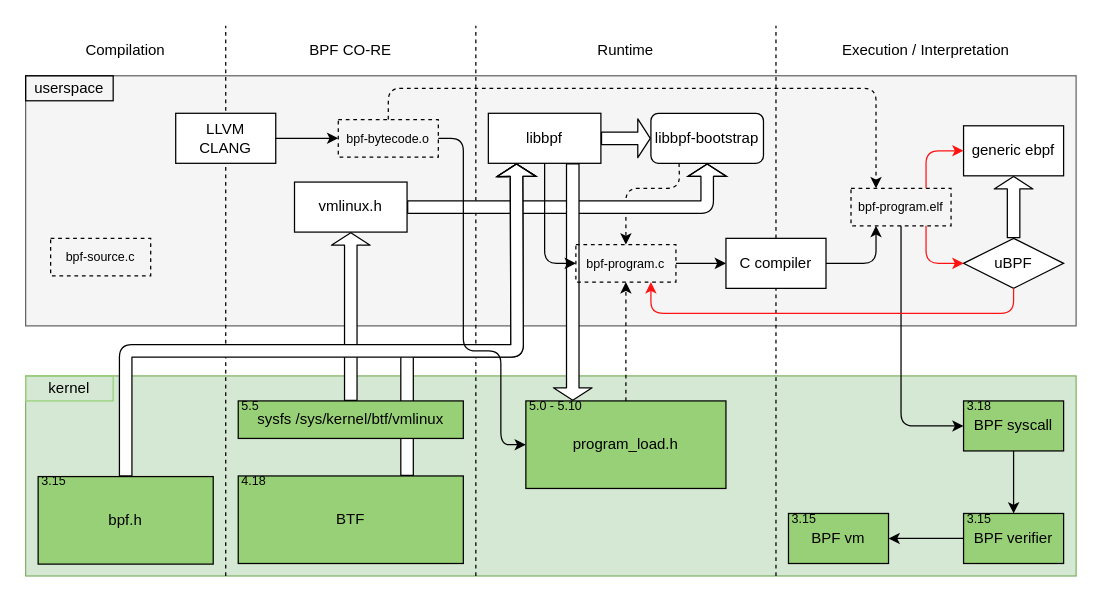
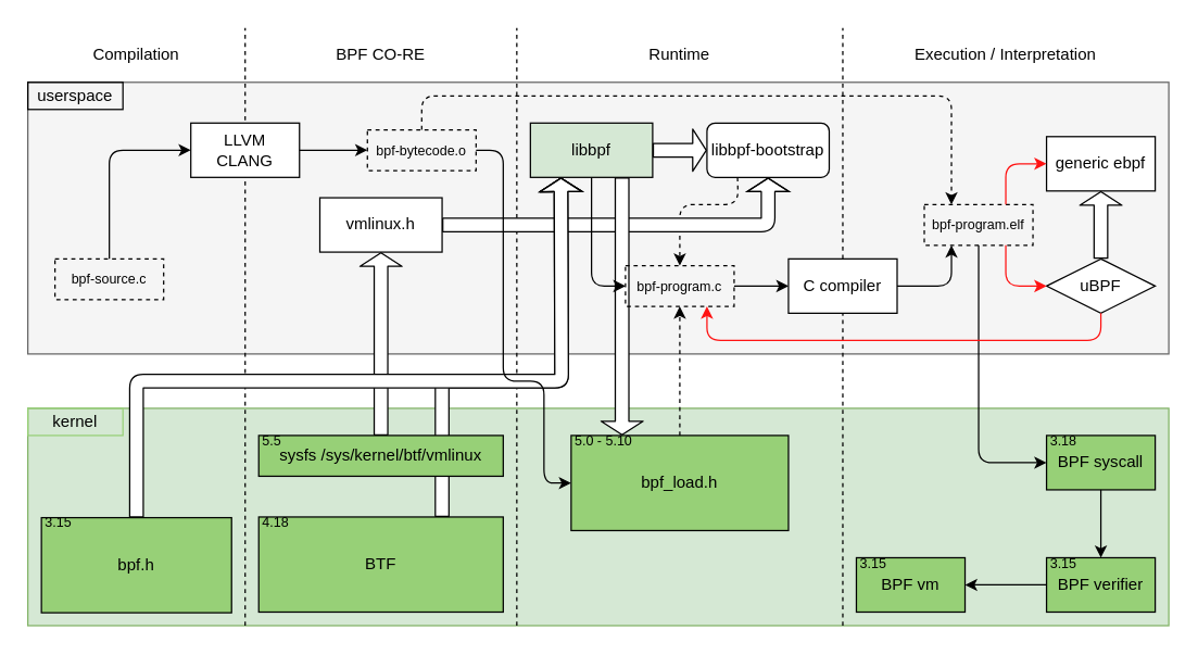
  <mxCell id="0" />
  <mxCell id="1" parent="0" />
  <mxCell id="2" value="" style="rounded=0;whiteSpace=wrap;html=1;fillColor=#f5f5f5;strokeColor=#666666;fontColor=#333333;" vertex="1" parent="1"><mxGeometry x="20" width="840" height="200" as="geometry" y="60" /></mxCell>
  <mxCell id="3" value="" style="rounded=0;whiteSpace=wrap;html=1;fillColor=#d5e8d4;strokeColor=#82b366;" vertex="1" parent="1"><mxGeometry x="20" y="300" width="840" height="160" as="geometry" /></mxCell>
  <mxCell id="4" value="" style="endArrow=none;dashed=1;html=1;" edge="1" parent="1"><mxGeometry width="50" height="50" relative="1" as="geometry"><mxPoint x="180" y="460" as="sourcePoint" /><mxPoint x="180" y="20" as="targetPoint" /></mxGeometry></mxCell>
  <mxCell id="5" value="Compilation" style="text;html=1;strokeColor=none;fillColor=none;align=center;verticalAlign=middle;whiteSpace=wrap;rounded=0;" vertex="1" parent="1"><mxGeometry x="20" y="30" width="160" height="20" as="geometry" /></mxCell>
  <mxCell id="6" value="" style="endArrow=none;dashed=1;html=1;" edge="1" parent="1"><mxGeometry width="50" height="50" relative="1" as="geometry"><mxPoint x="380" y="460" as="sourcePoint" /><mxPoint x="380" y="20" as="targetPoint" /></mxGeometry></mxCell>
  <mxCell id="7" value="BPF CO-RE" style="text;html=1;strokeColor=none;fillColor=none;align=center;verticalAlign=middle;whiteSpace=wrap;rounded=0;" vertex="1" parent="1"><mxGeometry x="180" y="30" width="200" height="20" as="geometry" /></mxCell>
  <mxCell id="8" value="" style="endArrow=none;dashed=1;html=1;" edge="1" parent="1"><mxGeometry width="50" height="50" relative="1" as="geometry"><mxPoint x="620" y="460" as="sourcePoint" /><mxPoint x="620" y="20" as="targetPoint" /></mxGeometry></mxCell>
  <mxCell id="9" value="Runtime" style="text;html=1;strokeColor=none;fillColor=none;align=center;verticalAlign=middle;whiteSpace=wrap;rounded=0;" vertex="1" parent="1"><mxGeometry x="380" y="30" width="240" height="20" as="geometry" /></mxCell>
  <mxCell id="10" value="Execution / Interpretation" style="text;html=1;strokeColor=none;fillColor=none;align=center;verticalAlign=middle;whiteSpace=wrap;rounded=0;" vertex="1" parent="1"><mxGeometry x="620" y="30" width="240" height="20" as="geometry" /></mxCell>
  <mxCell id="11" value="userspace" style="text;html=1;fillColor=none;align=center;verticalAlign=middle;whiteSpace=wrap;rounded=0;strokeColor=#000000;" vertex="1" parent="1"><mxGeometry x="20" width="70" height="20" as="geometry" y="60" /></mxCell>
  <mxCell id="12" value="kernel" style="text;html=1;fillColor=none;align=center;verticalAlign=middle;whiteSpace=wrap;rounded=0;strokeColor=#97D077;" vertex="1" parent="1"><mxGeometry x="20" y="300" width="70" height="20" as="geometry" /></mxCell>
  <mxCell id="13" value="&lt;div&gt;LLVM &lt;br&gt;&lt;/div&gt;&lt;div&gt;CLANG&lt;/div&gt;" style="rounded=0;whiteSpace=wrap;html=1;" vertex="1" parent="1"><mxGeometry x="140" y="90" width="80" height="40" as="geometry" /></mxCell>
  <mxCell id="14" value="uBPF" style="rhombus;whiteSpace=wrap;html=1;" vertex="1" parent="1"><mxGeometry x="770" y="190" width="80" height="40" as="geometry" /></mxCell>
  <mxCell id="15" value="generic ebpf" style="rounded=0;whiteSpace=wrap;html=1;" vertex="1" parent="1"><mxGeometry x="770" y="100" width="80" height="40" as="geometry" /></mxCell>
  <mxCell id="16" value="" style="shape=flexArrow;endArrow=classic;html=1;fillColor=#ffffff;exitX=0.5;exitY=0;exitDx=0;exitDy=0;entryX=0.5;entryY=1;entryDx=0;entryDy=0;endSize=3;startSize=3;" edge="1" parent="1" source="14" target="15"><mxGeometry width="50" height="50" relative="1" as="geometry"><mxPoint x="860" y="270" as="sourcePoint" /><mxPoint x="910" y="220" as="targetPoint" /></mxGeometry></mxCell>
  <mxCell id="17" value="" style="group;fontSize=12;" vertex="1" connectable="0" parent="1"><mxGeometry x="770" y="320" width="80" height="40" as="geometry" /></mxCell>
  <mxCell id="18" value="" style="group" vertex="1" connectable="0" parent="17"><mxGeometry width="80" height="40" as="geometry" /></mxCell>
  <mxCell id="19" value="BPF syscall" style="rounded=0;whiteSpace=wrap;html=1;fillColor=#97D077;" vertex="1" parent="18"><mxGeometry width="80" height="40" as="geometry" /></mxCell>
  <mxCell id="20" value="3.18" style="rounded=0;whiteSpace=wrap;html=1;gradientColor=none;strokeColor=none;fillColor=none;fontSize=10;spacing=0;spacingTop=-4;align=left;spacingLeft=3;" vertex="1" parent="18"><mxGeometry width="30" height="11" as="geometry" /></mxCell>
- <mxCell id="21" value="libbpf" style="rounded=0;whiteSpace=wrap;html=1;" vertex="1" parent="1"><mxGeometry x="390" y="90" width="90" height="40" as="geometry" /></mxCell>
+ <mxCell id="21" value="libbpf" style="rounded=0;whiteSpace=wrap;html=1;fillColor=#d5e8d4;" vertex="1" parent="1"><mxGeometry x="390" y="90" width="90" height="40" as="geometry" /></mxCell>
  <mxCell id="22" value="libbpf-bootstrap" style="whiteSpace=wrap;html=1;rounded=1;" vertex="1" parent="1"><mxGeometry x="520" y="90" width="90" height="40" as="geometry" /></mxCell>
  <mxCell id="23" value="" style="group;fontSize=12;" vertex="1" connectable="0" parent="1"><mxGeometry x="420" y="320" width="160" height="70" as="geometry" /></mxCell>
  <mxCell id="24" value="" style="group" vertex="1" connectable="0" parent="23"><mxGeometry width="160" height="70" as="geometry" /></mxCell>
- <mxCell id="25" value="program_load.h" style="rounded=0;whiteSpace=wrap;html=1;fillColor=#97D077;" vertex="1" parent="24"><mxGeometry width="160" height="70" as="geometry" /></mxCell>
+ <mxCell id="25" value="bpf_load.h" style="rounded=0;whiteSpace=wrap;html=1;fillColor=#97D077;" vertex="1" parent="24"><mxGeometry width="160" height="70" as="geometry" /></mxCell>
  <mxCell id="26" value="5.0 - 5.10 " style="rounded=0;whiteSpace=wrap;html=1;gradientColor=none;strokeColor=none;fillColor=none;fontSize=10;spacing=0;spacingTop=-4;align=left;spacingLeft=3;" vertex="1" parent="24"><mxGeometry width="50" height="11" as="geometry" /></mxCell>
  <mxCell id="27" value="" style="shape=flexArrow;endArrow=classic;html=1;fillColor=#ffffff;fontSize=10;exitX=1;exitY=0.5;exitDx=0;exitDy=0;entryX=0;entryY=0.5;entryDx=0;entryDy=0;endSize=3;" edge="1" parent="1" source="21" target="22"><mxGeometry width="50" height="50" relative="1" as="geometry"><mxPoint x="540" y="230" as="sourcePoint" /><mxPoint x="590" y="180" as="targetPoint" /></mxGeometry></mxCell>
  <mxCell id="28" value="" style="group;fontSize=12;" vertex="1" connectable="0" parent="1"><mxGeometry x="190" y="380" width="180" height="70" as="geometry" /></mxCell>
  <mxCell id="29" value="" style="group" vertex="1" connectable="0" parent="28"><mxGeometry width="180" height="70" as="geometry" /></mxCell>
  <mxCell id="30" value="BTF" style="rounded=0;whiteSpace=wrap;html=1;fillColor=#97D077;" vertex="1" parent="29"><mxGeometry width="180" height="70" as="geometry" /></mxCell>
  <mxCell id="31" value="4.18" style="rounded=0;whiteSpace=wrap;html=1;gradientColor=none;strokeColor=none;fillColor=none;fontSize=10;spacing=0;spacingTop=-4;align=left;spacingLeft=3;" vertex="1" parent="29"><mxGeometry width="33.75" height="11" as="geometry" /></mxCell>
  <mxCell id="32" value="vmlinux.h" style="rounded=0;whiteSpace=wrap;html=1;" vertex="1" parent="1"><mxGeometry x="235" y="145" width="90" height="40" as="geometry" /></mxCell>
  <mxCell id="33" value="" style="shape=flexArrow;endArrow=classic;html=1;fillColor=#ffffff;fontSize=10;exitX=0.5;exitY=0;exitDx=0;exitDy=0;entryX=0.5;entryY=1;entryDx=0;entryDy=0;width=10;endSize=3;" edge="1" parent="1" source="54" target="32"><mxGeometry width="50" height="50" relative="1" as="geometry"><mxPoint x="130" y="270" as="sourcePoint" /><mxPoint x="180" y="220" as="targetPoint" /></mxGeometry></mxCell>
  <mxCell id="34" value="" style="group;fontSize=12;" vertex="1" connectable="0" parent="1"><mxGeometry x="770" y="410" width="80" height="40" as="geometry" /></mxCell>
  <mxCell id="35" value="" style="group" vertex="1" connectable="0" parent="34"><mxGeometry width="80" height="40" as="geometry" /></mxCell>
  <mxCell id="36" value="BPF verifier" style="rounded=0;whiteSpace=wrap;html=1;fillColor=#97D077;" vertex="1" parent="35"><mxGeometry width="80" height="40" as="geometry" /></mxCell>
  <mxCell id="37" value="3.15" style="rounded=0;whiteSpace=wrap;html=1;gradientColor=none;strokeColor=none;fillColor=none;fontSize=10;spacing=0;spacingTop=-4;align=left;spacingLeft=3;" vertex="1" parent="35"><mxGeometry width="30" height="11" as="geometry" /></mxCell>
  <mxCell id="38" value="" style="group;fontSize=12;" vertex="1" connectable="0" parent="1"><mxGeometry x="630" y="410" width="80" height="40" as="geometry" /></mxCell>
  <mxCell id="39" value="" style="group" vertex="1" connectable="0" parent="38"><mxGeometry width="80" height="40" as="geometry" /></mxCell>
  <mxCell id="40" value="BPF vm" style="rounded=0;whiteSpace=wrap;html=1;fillColor=#97D077;" vertex="1" parent="39"><mxGeometry width="80" height="40" as="geometry" /></mxCell>
  <mxCell id="41" value="3.15" style="rounded=0;whiteSpace=wrap;html=1;gradientColor=none;strokeColor=none;fillColor=none;fontSize=10;spacing=0;spacingTop=-4;align=left;spacingLeft=3;" vertex="1" parent="39"><mxGeometry width="30" height="11" as="geometry" /></mxCell>
  <mxCell id="42" value="bpf-source.c" style="rounded=0;whiteSpace=wrap;html=1;strokeColor=#000000;fillColor=none;gradientColor=none;fontSize=10;align=center;dashed=1;" vertex="1" parent="1"><mxGeometry x="40" y="190" width="80" height="30" as="geometry" /></mxCell>
+ <mxCell id="43" value="" style="endArrow=classic;html=1;fillColor=#ffffff;fontSize=10;exitX=0.5;exitY=0;exitDx=0;exitDy=0;entryX=0;entryY=0.5;entryDx=0;entryDy=0;" edge="1" parent="1" source="42" target="13"><mxGeometry width="50" height="50" relative="1" as="geometry"><mxPoint x="60" y="180" as="sourcePoint" /><mxPoint x="110" y="130" as="targetPoint" /><Array as="points"><mxPoint x="80" y="110" /></Array></mxGeometry></mxCell>
  <mxCell id="44" value="bpf-bytecode.o" style="rounded=0;whiteSpace=wrap;html=1;strokeColor=#000000;fillColor=none;gradientColor=none;fontSize=10;align=center;dashed=1;" vertex="1" parent="1"><mxGeometry x="270" y="95" width="80" height="30" as="geometry" /></mxCell>
  <mxCell id="45" value="" style="endArrow=classic;html=1;fillColor=#ffffff;fontSize=10;exitX=1;exitY=0.5;exitDx=0;exitDy=0;entryX=0;entryY=0.5;entryDx=0;entryDy=0;" edge="1" parent="1" source="13" target="44"><mxGeometry width="50" height="50" relative="1" as="geometry"><mxPoint x="235" y="135" as="sourcePoint" /><mxPoint x="285" y="85" as="targetPoint" /></mxGeometry></mxCell>
  <mxCell id="46" value="C compiler" style="rounded=0;whiteSpace=wrap;html=1;" vertex="1" parent="1"><mxGeometry x="580" y="190" width="80" height="40" as="geometry" /></mxCell>
  <mxCell id="47" value="" style="endArrow=classic;html=1;fillColor=#ffffff;fontSize=10;exitX=0.5;exitY=0;exitDx=0;exitDy=0;entryX=0.5;entryY=1;entryDx=0;entryDy=0;dashed=1;" edge="1" parent="1" source="25" target="65"><mxGeometry width="50" height="50" relative="1" as="geometry"><mxPoint x="390" y="290" as="sourcePoint" /><mxPoint x="440" y="240" as="targetPoint" /></mxGeometry></mxCell>
  <mxCell id="48" value="" style="endArrow=classic;html=1;fillColor=#ffffff;fontSize=10;exitX=0.25;exitY=1;exitDx=0;exitDy=0;entryX=0.5;entryY=0;entryDx=0;entryDy=0;dashed=1;" edge="1" parent="1" source="22" target="65"><mxGeometry width="50" height="50" relative="1" as="geometry"><mxPoint x="460" y="200" as="sourcePoint" /><mxPoint x="510" y="150" as="targetPoint" /><Array as="points"><mxPoint x="543" y="150" /><mxPoint x="500" y="150" /></Array></mxGeometry></mxCell>
  <mxCell id="49" value="" style="shape=flexArrow;endArrow=classic;html=1;fillColor=#ffffff;fontSize=10;exitX=1;exitY=0.5;exitDx=0;exitDy=0;width=10;endSize=3;entryX=0.5;entryY=1;entryDx=0;entryDy=0;" edge="1" parent="1" source="32" target="22"><mxGeometry width="50" height="50" relative="1" as="geometry"><mxPoint x="480" y="235" as="sourcePoint" /><mxPoint x="480" y="165" as="targetPoint" /><Array as="points"><mxPoint x="565" y="165" /></Array></mxGeometry></mxCell>
  <mxCell id="50" value="" style="endArrow=classic;html=1;fillColor=#ffffff;fontSize=10;exitX=1;exitY=0.5;exitDx=0;exitDy=0;entryX=0;entryY=0.5;entryDx=0;entryDy=0;" edge="1" parent="1" source="65" target="46"><mxGeometry width="50" height="50" relative="1" as="geometry"><mxPoint x="540" y="300" as="sourcePoint" /><mxPoint x="590" y="250" as="targetPoint" /></mxGeometry></mxCell>
  <mxCell id="51" value="" style="shape=flexArrow;endArrow=classic;html=1;fillColor=#ffffff;fontSize=10;exitX=0.75;exitY=0;exitDx=0;exitDy=0;entryX=0.25;entryY=1;entryDx=0;entryDy=0;endSize=3;" edge="1" parent="1" source="30" target="21"><mxGeometry width="50" height="50" relative="1" as="geometry"><mxPoint x="330" y="320" as="sourcePoint" /><mxPoint x="380" y="270" as="targetPoint" /><Array as="points"><mxPoint x="325" y="280" /><mxPoint x="413" y="280" /></Array></mxGeometry></mxCell>
  <mxCell id="52" value="" style="group" vertex="1" connectable="0" parent="1"><mxGeometry x="190" y="320" width="180" height="40" as="geometry" /></mxCell>
  <mxCell id="53" value="" style="group" vertex="1" connectable="0" parent="52"><mxGeometry width="180" height="40" as="geometry" /></mxCell>
  <mxCell id="54" value="sysfs /sys/kernel/btf/vmlinux" style="rounded=0;whiteSpace=wrap;html=1;fillColor=#97D077;" vertex="1" parent="53"><mxGeometry width="180" height="30" as="geometry" /></mxCell>
  <mxCell id="55" value="5.5" style="rounded=0;whiteSpace=wrap;html=1;gradientColor=none;strokeColor=none;fillColor=none;fontSize=10;spacing=0;spacingTop=-4;align=left;spacingLeft=3;" vertex="1" parent="53"><mxGeometry width="33.75" height="11.429" as="geometry" /></mxCell>
  <mxCell id="56" value="bpf-program.elf" style="rounded=0;whiteSpace=wrap;html=1;strokeColor=#000000;fillColor=none;gradientColor=none;fontSize=10;align=center;dashed=1;" vertex="1" parent="1"><mxGeometry x="680" y="150" width="80" height="30" as="geometry" /></mxCell>
  <mxCell id="57" value="" style="endArrow=classic;html=1;fillColor=#ffffff;fontSize=10;exitX=1;exitY=0.5;exitDx=0;exitDy=0;entryX=0.25;entryY=1;entryDx=0;entryDy=0;" edge="1" parent="1" source="46" target="56"><mxGeometry width="50" height="50" relative="1" as="geometry"><mxPoint x="680" y="240" as="sourcePoint" /><mxPoint x="730" y="190" as="targetPoint" /><Array as="points"><mxPoint x="700" y="210" /></Array></mxGeometry></mxCell>
  <mxCell id="58" value="" style="endArrow=classic;html=1;fillColor=#ffffff;fontSize=10;exitX=0.75;exitY=1;exitDx=0;exitDy=0;entryX=0;entryY=0.5;entryDx=0;entryDy=0;strokeColor=#FF1212;" edge="1" parent="1" source="56" target="14"><mxGeometry width="50" height="50" relative="1" as="geometry"><mxPoint x="730" y="240" as="sourcePoint" /><mxPoint x="780" y="190" as="targetPoint" /><Array as="points"><mxPoint x="740" y="210" /></Array></mxGeometry></mxCell>
  <mxCell id="59" value="" style="endArrow=classic;html=1;fillColor=#ffffff;fontSize=10;exitX=0.75;exitY=0;exitDx=0;exitDy=0;entryX=0;entryY=0.5;entryDx=0;entryDy=0;strokeColor=#FF1212;" edge="1" parent="1" source="56" target="15"><mxGeometry width="50" height="50" relative="1" as="geometry"><mxPoint x="710" y="140" as="sourcePoint" /><mxPoint x="760" y="90" as="targetPoint" /><Array as="points"><mxPoint x="740" y="120" /></Array></mxGeometry></mxCell>
  <mxCell id="60" value="" style="endArrow=classic;html=1;fillColor=#ffffff;fontSize=10;exitX=0.5;exitY=1;exitDx=0;exitDy=0;entryX=0;entryY=0.5;entryDx=0;entryDy=0;" edge="1" parent="1" source="56" target="19"><mxGeometry width="50" height="50" relative="1" as="geometry"><mxPoint x="700" y="320" as="sourcePoint" /><mxPoint x="750" y="270" as="targetPoint" /><Array as="points"><mxPoint x="720" y="340" /></Array></mxGeometry></mxCell>
  <mxCell id="61" value="" style="endArrow=classic;html=1;fillColor=#ffffff;fontSize=10;exitX=0.5;exitY=0;exitDx=0;exitDy=0;entryX=0.25;entryY=0;entryDx=0;entryDy=0;dashed=1;" edge="1" parent="1" source="44" target="56"><mxGeometry width="50" height="50" relative="1" as="geometry"><mxPoint x="390" y="110" as="sourcePoint" /><mxPoint x="440" as="targetPoint" y="60" /><Array as="points"><mxPoint x="310" y="70" /><mxPoint x="700" y="70" /></Array></mxGeometry></mxCell>
  <mxCell id="62" value="" style="endArrow=classic;html=1;fillColor=#ffffff;fontSize=10;exitX=0.5;exitY=1;exitDx=0;exitDy=0;entryX=0.5;entryY=0;entryDx=0;entryDy=0;" edge="1" parent="1" source="19" target="36"><mxGeometry width="50" height="50" relative="1" as="geometry"><mxPoint x="680" y="390" as="sourcePoint" /><mxPoint x="730" y="340" as="targetPoint" /></mxGeometry></mxCell>
  <mxCell id="63" value="" style="endArrow=classic;html=1;fillColor=#ffffff;fontSize=10;exitX=0;exitY=0.5;exitDx=0;exitDy=0;entryX=1;entryY=0.5;entryDx=0;entryDy=0;" edge="1" parent="1" source="36" target="40"><mxGeometry width="50" height="50" relative="1" as="geometry"><mxPoint x="670" y="390" as="sourcePoint" /><mxPoint x="720" y="340" as="targetPoint" /></mxGeometry></mxCell>
  <mxCell id="64" value="" style="shape=flexArrow;endArrow=classic;html=1;fillColor=#ffffff;fontSize=10;exitX=0.75;exitY=1;exitDx=0;exitDy=0;entryX=0.75;entryY=0;entryDx=0;entryDy=0;endSize=3;" edge="1" parent="1" source="21" target="26"><mxGeometry width="50" height="50" relative="1" as="geometry"><mxPoint x="380" y="250" as="sourcePoint" /><mxPoint x="430" y="200" as="targetPoint" /></mxGeometry></mxCell>
  <mxCell id="65" value="bpf-program.c" style="rounded=0;whiteSpace=wrap;html=1;strokeColor=#000000;fillColor=none;gradientColor=none;fontSize=10;align=center;dashed=1;" vertex="1" parent="1"><mxGeometry x="460" y="195" width="80" height="30" as="geometry" /></mxCell>
  <mxCell id="66" value="" style="endArrow=classic;html=1;fillColor=#ffffff;fontSize=10;exitX=0.5;exitY=1;exitDx=0;exitDy=0;entryX=0;entryY=0.5;entryDx=0;entryDy=0;" edge="1" parent="1" source="21" target="65"><mxGeometry width="50" height="50" relative="1" as="geometry"><mxPoint x="430" y="180" as="sourcePoint" /><mxPoint x="480" y="130" as="targetPoint" /><Array as="points"><mxPoint x="435" y="210" /></Array></mxGeometry></mxCell>
  <mxCell id="67" value="" style="group;fontSize=12;" vertex="1" connectable="0" parent="1"><mxGeometry x="30" y="380.5" width="140" height="70" as="geometry" /></mxCell>
  <mxCell id="68" value="" style="group" vertex="1" connectable="0" parent="67"><mxGeometry width="140" height="70" as="geometry" /></mxCell>
  <mxCell id="69" value="bpf.h" style="rounded=0;whiteSpace=wrap;html=1;fillColor=#97D077;" vertex="1" parent="68"><mxGeometry width="140" height="70" as="geometry" /></mxCell>
  <mxCell id="70" value="3.15" style="rounded=0;whiteSpace=wrap;html=1;gradientColor=none;strokeColor=none;fillColor=none;fontSize=10;spacing=0;spacingTop=-4;align=left;spacingLeft=3;" vertex="1" parent="68"><mxGeometry width="26.25" height="11" as="geometry" /></mxCell>
  <mxCell id="71" value="" style="endArrow=classic;html=1;fillColor=#ffffff;fontSize=10;exitX=0.5;exitY=1;exitDx=0;exitDy=0;entryX=0.75;entryY=1;entryDx=0;entryDy=0;strokeColor=#FF1212;" edge="1" parent="1" source="14" target="65"><mxGeometry width="50" height="50" relative="1" as="geometry"><mxPoint x="750" y="190" as="sourcePoint" /><mxPoint x="780" y="220" as="targetPoint" /><Array as="points"><mxPoint x="810" y="250" /><mxPoint x="520" y="250" /></Array></mxGeometry></mxCell>
  <mxCell id="72" value="" style="shape=flexArrow;endArrow=classic;html=1;fillColor=#ffffff;fontSize=10;exitX=0.5;exitY=0;exitDx=0;exitDy=0;entryX=0.25;entryY=1;entryDx=0;entryDy=0;endSize=3;" edge="1" parent="1" source="69" target="21"><mxGeometry width="50" height="50" relative="1" as="geometry"><mxPoint x="40" y="420" as="sourcePoint" /><mxPoint x="410" y="130" as="targetPoint" /><Array as="points"><mxPoint x="100" y="310" /><mxPoint x="100" y="280" /><mxPoint x="140" y="280" /><mxPoint x="413" y="280" /></Array></mxGeometry></mxCell>
  <mxCell id="73" value="" style="endArrow=classic;html=1;fillColor=#ffffff;fontSize=10;exitX=1;exitY=0.5;exitDx=0;exitDy=0;entryX=0;entryY=0.5;entryDx=0;entryDy=0;" edge="1" parent="1" source="44" target="25"><mxGeometry width="50" height="50" relative="1" as="geometry"><mxPoint x="330" y="280" as="sourcePoint" /><mxPoint x="500" y="280" as="targetPoint" /><Array as="points"><mxPoint x="370" y="110" /><mxPoint x="370" y="280" /><mxPoint x="400" y="280" /><mxPoint x="400" y="355" /></Array></mxGeometry></mxCell>
